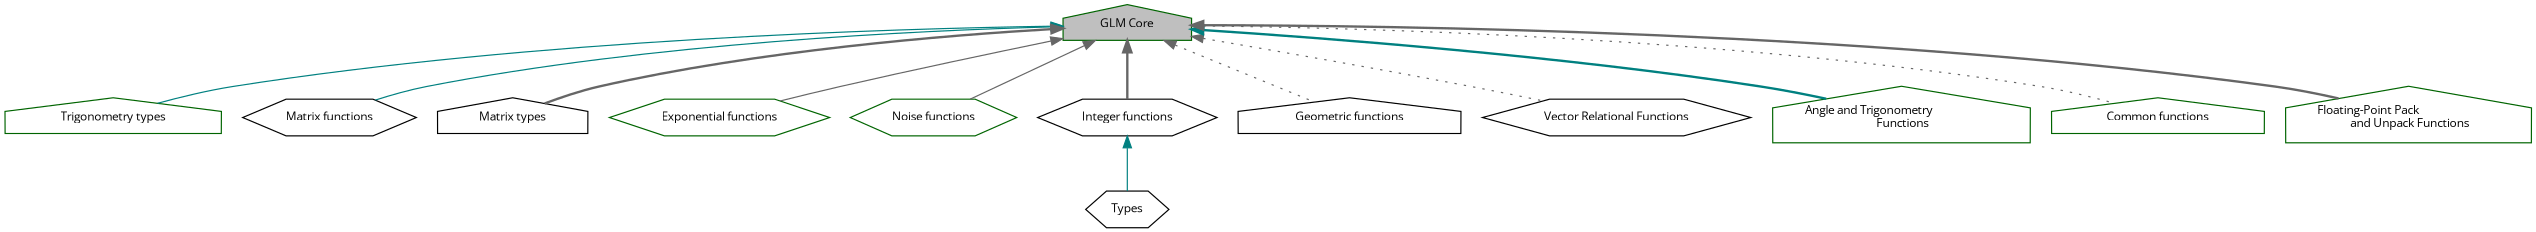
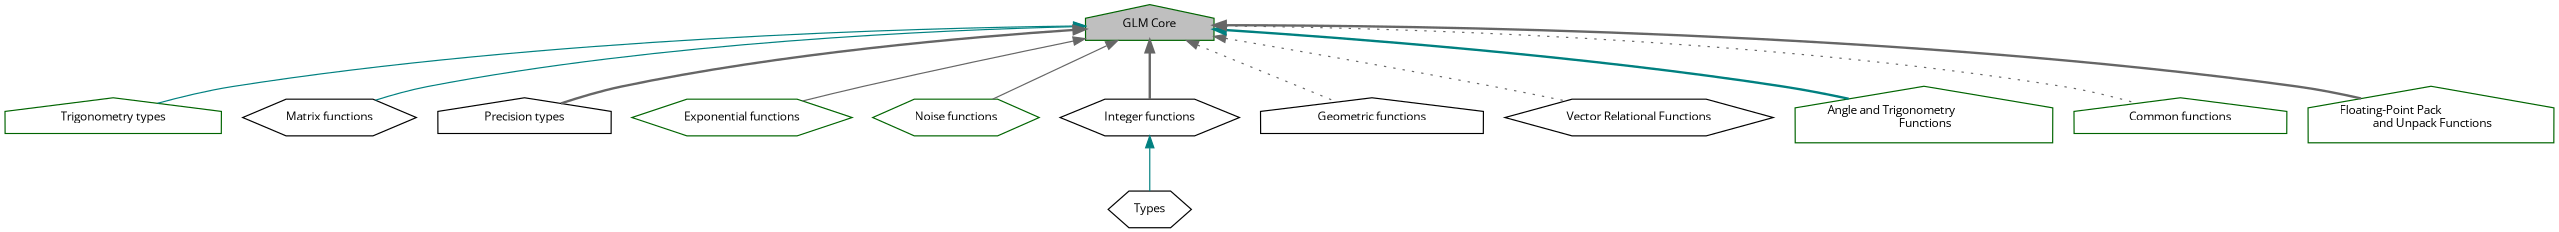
  digraph {
    fontname="Open Sans"
    rankdir=TB
    node [color=darkgreen fillcolor=white fontname="Open Sans" fontsize=10 shape=house style=filled]
    edge [color=gray40 dir=back fontname="Open Sans" fontsize=10 labelfontname=Helvetica labelfontsize=10 shape=plaintext style=solid]
    n1 [height=0.2 label="Trigonometry types" width=0.4]
    n2 [color=black height=0.2 label="Matrix functions" shape=hexagon width=0.4]
-   n3 [color=black height=0.2 label="Matrix types" width=0.4]
+   n3 [color=black height=0.2 label="Precision types" width=0.4]
    n4 [height=0.2 label="Exponential functions" shape=hexagon width=0.4]
    n5 [height=0.2 label="Noise functions" shape=hexagon width=0.4]
    n6 [color=black height=0.2 label=Types shape=hexagon width=0.4]
    n7 [color=black height=0.2 label="Integer functions" shape=hexagon width=0.4]
    n8 [color=black height=0.2 label="Geometric functions" width=0.4]
    n9 [color=black height=0.2 label="Vector Relational Functions" shape=hexagon width=0.4]
    n10 [height=0.2 label="Angle and Trigonometry\l Functions" width=0.4]
    n11 [height=0.2 label="Common functions" width=0.4]
    n12 [height=0.2 label="Floating-Point Pack\l and Unpack Functions" width=0.4]
    n13 [fillcolor=grey75 fontcolor=black height=0.2 label="GLM Core" width=0.4]
    n7 -> n6 [color=teal]
    n13 -> n1 [color=teal]
    n13 -> n2 [color=teal]
    n13 -> n3 [style=bold]
    n13 -> n4
    n13 -> n5
    n13 -> n7 [style=bold]
    n13 -> n8 [style=dotted]
    n13 -> n9 [style=dotted]
    n13 -> n10 [color=teal style=bold]
    n13 -> n11 [style=dotted]
    n13 -> n12 [style=bold]
  }
